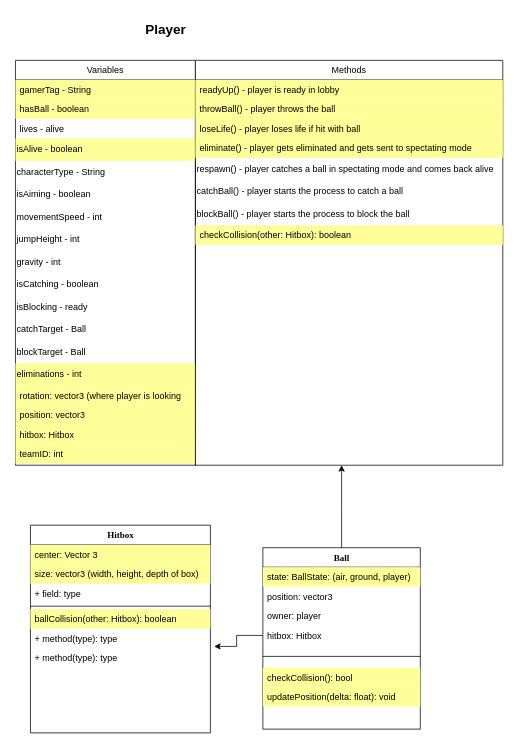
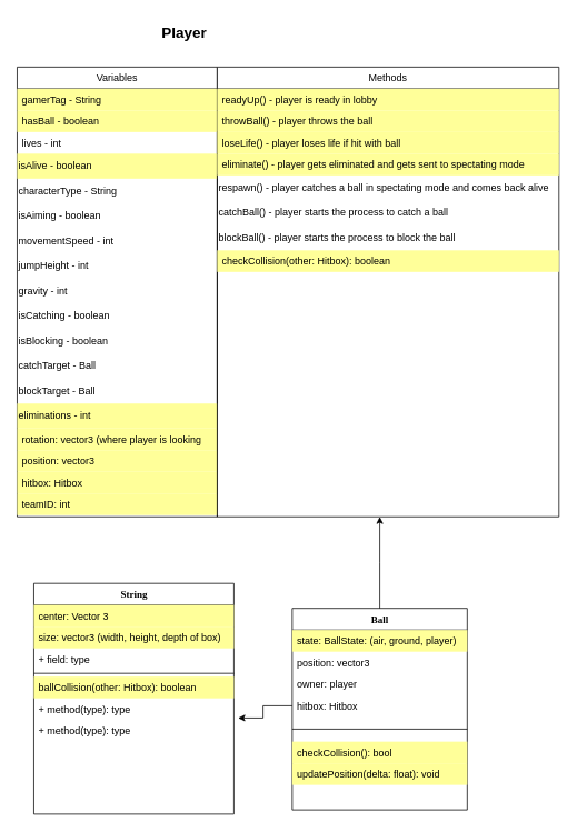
  <mxCell id="0" />
  <mxCell id="1" parent="0" />
  <mxCell id="2" value="Variables" style="swimlane;fontStyle=0;align=center;verticalAlign=top;childLayout=stackLayout;horizontal=1;startSize=26;horizontalStack=0;resizeParent=1;resizeLast=0;collapsible=1;marginBottom=0;rounded=0;shadow=0;strokeWidth=1;" parent="1" vertex="1"><mxGeometry x="20" y="80" width="240" height="540" as="geometry"><mxRectangle x="230" y="140" width="160" height="26" as="alternateBounds" /></mxGeometry></mxCell>
  <mxCell id="3" value="gamerTag - String" style="text;align=left;verticalAlign=top;spacingLeft=4;spacingRight=4;overflow=hidden;rotatable=0;points=[[0,0.5],[1,0.5]];portConstraint=eastwest;fillColor=#FFFF99;" parent="2" vertex="1"><mxGeometry y="26" width="240" height="26" as="geometry" /></mxCell>
  <mxCell id="4" value="hasBall - boolean" style="text;align=left;verticalAlign=top;spacingLeft=4;spacingRight=4;overflow=hidden;rotatable=0;points=[[0,0.5],[1,0.5]];portConstraint=eastwest;rounded=0;shadow=0;html=0;fillColor=#FFFF99;" parent="2" vertex="1"><mxGeometry y="52" width="240" height="26" as="geometry" /></mxCell>
- <mxCell id="5" value="lives - alive" style="text;align=left;verticalAlign=top;spacingLeft=4;spacingRight=4;overflow=hidden;rotatable=0;points=[[0,0.5],[1,0.5]];portConstraint=eastwest;" parent="2" vertex="1"><mxGeometry y="78" width="240" height="26" as="geometry" /></mxCell>
+ <mxCell id="5" value="lives - int" style="text;align=left;verticalAlign=top;spacingLeft=4;spacingRight=4;overflow=hidden;rotatable=0;points=[[0,0.5],[1,0.5]];portConstraint=eastwest;" parent="2" vertex="1"><mxGeometry y="78" width="240" height="26" as="geometry" /></mxCell>
  <mxCell id="6" value="isAlive - boolean" style="text;html=1;align=left;verticalAlign=middle;whiteSpace=wrap;rounded=0;fillColor=#FFFF99;" parent="2" vertex="1"><mxGeometry y="104" width="240" height="30" as="geometry" /></mxCell>
  <mxCell id="7" value="characterType - String" style="text;html=1;align=left;verticalAlign=middle;whiteSpace=wrap;rounded=0;" parent="2" vertex="1"><mxGeometry y="134" width="240" height="30" as="geometry" /></mxCell>
  <mxCell id="8" value="isAiming - boolean" style="text;html=1;align=left;verticalAlign=middle;whiteSpace=wrap;rounded=0;" parent="2" vertex="1"><mxGeometry y="164" width="240" height="30" as="geometry" /></mxCell>
  <mxCell id="9" value="movementSpeed - int" style="text;html=1;align=left;verticalAlign=middle;whiteSpace=wrap;rounded=0;" parent="2" vertex="1"><mxGeometry y="194" width="240" height="30" as="geometry" /></mxCell>
  <mxCell id="10" value="jumpHeight - int" style="text;html=1;align=left;verticalAlign=middle;whiteSpace=wrap;rounded=0;" parent="2" vertex="1"><mxGeometry y="224" width="240" height="30" as="geometry" /></mxCell>
  <mxCell id="11" value="gravity - int" style="text;html=1;align=left;verticalAlign=middle;whiteSpace=wrap;rounded=0;" parent="2" vertex="1"><mxGeometry y="254" width="240" height="30" as="geometry" /></mxCell>
  <mxCell id="12" value="isCatching - boolean" style="text;html=1;align=left;verticalAlign=middle;whiteSpace=wrap;rounded=0;" parent="2" vertex="1"><mxGeometry y="284" width="240" height="30" as="geometry" /></mxCell>
- <mxCell id="13" value="isBlocking - ready" style="text;html=1;align=left;verticalAlign=middle;whiteSpace=wrap;rounded=0;" parent="2" vertex="1"><mxGeometry y="314" width="240" height="30" as="geometry" /></mxCell>
+ <mxCell id="13" value="isBlocking - boolean" style="text;html=1;align=left;verticalAlign=middle;whiteSpace=wrap;rounded=0;" parent="2" vertex="1"><mxGeometry y="314" width="240" height="30" as="geometry" /></mxCell>
  <mxCell id="14" value="catchTarget - Ball" style="text;html=1;align=left;verticalAlign=middle;whiteSpace=wrap;rounded=0;" parent="2" vertex="1"><mxGeometry y="344" width="240" height="30" as="geometry" /></mxCell>
  <mxCell id="15" value="blockTarget - Ball" style="text;html=1;align=left;verticalAlign=middle;whiteSpace=wrap;rounded=0;" parent="2" vertex="1"><mxGeometry y="374" width="240" height="30" as="geometry" /></mxCell>
  <mxCell id="16" value="eliminations - int" style="text;html=1;align=left;verticalAlign=middle;whiteSpace=wrap;rounded=0;fillColor=#FFFF99;" parent="2" vertex="1"><mxGeometry y="404" width="240" height="30" as="geometry" /></mxCell>
  <mxCell id="17" value="rotation: vector3 (where player is looking" style="text;html=1;strokeColor=none;fillColor=#FFFF99;align=left;verticalAlign=top;spacingLeft=4;spacingRight=4;whiteSpace=wrap;overflow=hidden;rotatable=0;points=[[0,0.5],[1,0.5]];portConstraint=eastwest;" vertex="1" parent="2"><mxGeometry y="434" width="240" height="26" as="geometry" /></mxCell>
  <mxCell id="18" value="position: vector3" style="text;html=1;strokeColor=none;fillColor=#FFFF99;align=left;verticalAlign=top;spacingLeft=4;spacingRight=4;whiteSpace=wrap;overflow=hidden;rotatable=0;points=[[0,0.5],[1,0.5]];portConstraint=eastwest;" vertex="1" parent="2"><mxGeometry y="460" width="240" height="26" as="geometry" /></mxCell>
  <mxCell id="19" value="hitbox: Hitbox" style="text;html=1;strokeColor=none;fillColor=#FFFF99;align=left;verticalAlign=top;spacingLeft=4;spacingRight=4;whiteSpace=wrap;overflow=hidden;rotatable=0;points=[[0,0.5],[1,0.5]];portConstraint=eastwest;" vertex="1" parent="2"><mxGeometry y="486" width="240" height="26" as="geometry" /></mxCell>
  <mxCell id="20" value="teamID: int" style="text;html=1;strokeColor=none;fillColor=#FFFF99;align=left;verticalAlign=top;spacingLeft=4;spacingRight=4;whiteSpace=wrap;overflow=hidden;rotatable=0;points=[[0,0.5],[1,0.5]];portConstraint=eastwest;" vertex="1" parent="2"><mxGeometry y="512" width="240" height="26" as="geometry" /></mxCell>
  <mxCell id="21" value="Methods" style="swimlane;fontStyle=0;align=center;verticalAlign=top;childLayout=stackLayout;horizontal=1;startSize=26;horizontalStack=0;resizeParent=1;resizeLast=0;collapsible=1;marginBottom=0;rounded=0;shadow=0;strokeWidth=1;" parent="1" vertex="1"><mxGeometry x="260" y="80" width="410" height="540" as="geometry"><mxRectangle x="230" y="140" width="160" height="26" as="alternateBounds" /></mxGeometry></mxCell>
  <mxCell id="22" value="readyUp() - player is ready in lobby" style="text;align=left;verticalAlign=top;spacingLeft=4;spacingRight=4;overflow=hidden;rotatable=0;points=[[0,0.5],[1,0.5]];portConstraint=eastwest;fillColor=#FFFF99;" parent="21" vertex="1"><mxGeometry y="26" width="410" height="26" as="geometry" /></mxCell>
  <mxCell id="23" value="throwBall() - player throws the ball" style="text;align=left;verticalAlign=top;spacingLeft=4;spacingRight=4;overflow=hidden;rotatable=0;points=[[0,0.5],[1,0.5]];portConstraint=eastwest;rounded=0;shadow=0;html=0;fillColor=#FFFF99;" parent="21" vertex="1"><mxGeometry y="52" width="410" height="26" as="geometry" /></mxCell>
  <mxCell id="24" value="loseLife() - player loses life if hit with ball" style="text;align=left;verticalAlign=top;spacingLeft=4;spacingRight=4;overflow=hidden;rotatable=0;points=[[0,0.5],[1,0.5]];portConstraint=eastwest;rounded=0;shadow=0;html=0;fillColor=#FFFF99;" parent="21" vertex="1"><mxGeometry y="78" width="410" height="26" as="geometry" /></mxCell>
  <mxCell id="25" value="eliminate() - player gets eliminated and gets sent to spectating mode" style="text;align=left;verticalAlign=top;spacingLeft=4;spacingRight=4;overflow=hidden;rotatable=0;points=[[0,0.5],[1,0.5]];portConstraint=eastwest;fillColor=#FFFF99;" parent="21" vertex="1"><mxGeometry y="104" width="410" height="26" as="geometry" /></mxCell>
  <mxCell id="26" value="respawn() - player catches a ball in spectating mode and comes back alive" style="text;html=1;align=left;verticalAlign=middle;whiteSpace=wrap;rounded=0;" parent="21" vertex="1"><mxGeometry y="130" width="410" height="30" as="geometry" /></mxCell>
  <mxCell id="27" value="catchBall() - player starts the process to catch a ball" style="text;html=1;align=left;verticalAlign=middle;whiteSpace=wrap;rounded=0;fillColor=none;" parent="21" vertex="1"><mxGeometry y="160" width="410" height="30" as="geometry" /></mxCell>
  <mxCell id="28" value="blockBall() - player starts the process to block the ball" style="text;html=1;align=left;verticalAlign=middle;whiteSpace=wrap;rounded=0;fillColor=none;" parent="21" vertex="1"><mxGeometry y="190" width="410" height="30" as="geometry" /></mxCell>
  <mxCell id="29" value="checkCollision(other: Hitbox): boolean" style="text;html=1;strokeColor=none;fillColor=#FFFF99;align=left;verticalAlign=top;spacingLeft=4;spacingRight=4;whiteSpace=wrap;overflow=hidden;rotatable=0;points=[[0,0.5],[1,0.5]];portConstraint=eastwest;" vertex="1" parent="21"><mxGeometry y="220" width="410" height="26" as="geometry" /></mxCell>
- <mxCell id="30" value="&lt;div&gt;Hitbox&lt;/div&gt;" style="swimlane;html=1;fontStyle=1;align=center;verticalAlign=top;childLayout=stackLayout;horizontal=1;startSize=26;horizontalStack=0;resizeParent=1;resizeLast=0;collapsible=1;marginBottom=0;swimlaneFillColor=#ffffff;rounded=0;shadow=0;comic=0;labelBackgroundColor=none;strokeWidth=1;fillColor=none;fontFamily=Verdana;fontSize=12" vertex="1" parent="1"><mxGeometry x="40" y="700" width="240" height="277" as="geometry" /></mxCell>
+ <mxCell id="30" value="&lt;div&gt;String&lt;/div&gt;" style="swimlane;html=1;fontStyle=1;align=center;verticalAlign=top;childLayout=stackLayout;horizontal=1;startSize=26;horizontalStack=0;resizeParent=1;resizeLast=0;collapsible=1;marginBottom=0;swimlaneFillColor=#ffffff;rounded=0;shadow=0;comic=0;labelBackgroundColor=none;strokeWidth=1;fillColor=none;fontFamily=Verdana;fontSize=12" vertex="1" parent="1"><mxGeometry x="40" y="700" width="240" height="277" as="geometry" /></mxCell>
  <mxCell id="31" value="center: Vector 3" style="text;html=1;strokeColor=none;fillColor=#FFFF99;align=left;verticalAlign=top;spacingLeft=4;spacingRight=4;whiteSpace=wrap;overflow=hidden;rotatable=0;points=[[0,0.5],[1,0.5]];portConstraint=eastwest;" vertex="1" parent="30"><mxGeometry y="26" width="240" height="26" as="geometry" /></mxCell>
  <mxCell id="32" value="size: vector3 (width, height, depth of box)" style="text;html=1;strokeColor=none;fillColor=#FFFF99;align=left;verticalAlign=top;spacingLeft=4;spacingRight=4;whiteSpace=wrap;overflow=hidden;rotatable=0;points=[[0,0.5],[1,0.5]];portConstraint=eastwest;" vertex="1" parent="30"><mxGeometry y="52" width="240" height="26" as="geometry" /></mxCell>
  <mxCell id="33" value="+ field: type" style="text;html=1;strokeColor=none;fillColor=none;align=left;verticalAlign=top;spacingLeft=4;spacingRight=4;whiteSpace=wrap;overflow=hidden;rotatable=0;points=[[0,0.5],[1,0.5]];portConstraint=eastwest;" vertex="1" parent="30"><mxGeometry y="78" width="240" height="26" as="geometry" /></mxCell>
  <mxCell id="34" value="" style="line;html=1;strokeWidth=1;fillColor=none;align=left;verticalAlign=middle;spacingTop=-1;spacingLeft=3;spacingRight=3;rotatable=0;labelPosition=right;points=[];portConstraint=eastwest;" vertex="1" parent="30"><mxGeometry y="104" width="240" height="8" as="geometry" /></mxCell>
  <mxCell id="35" value="ballCollision(other: Hitbox): boolean" style="text;html=1;strokeColor=none;fillColor=#FFFF99;align=left;verticalAlign=top;spacingLeft=4;spacingRight=4;whiteSpace=wrap;overflow=hidden;rotatable=0;points=[[0,0.5],[1,0.5]];portConstraint=eastwest;" vertex="1" parent="30"><mxGeometry y="112" width="240" height="26" as="geometry" /></mxCell>
  <mxCell id="36" value="+ method(type): type" style="text;html=1;strokeColor=none;fillColor=none;align=left;verticalAlign=top;spacingLeft=4;spacingRight=4;whiteSpace=wrap;overflow=hidden;rotatable=0;points=[[0,0.5],[1,0.5]];portConstraint=eastwest;" vertex="1" parent="30"><mxGeometry y="138" width="240" height="26" as="geometry" /></mxCell>
  <mxCell id="37" value="+ method(type): type" style="text;html=1;strokeColor=none;fillColor=none;align=left;verticalAlign=top;spacingLeft=4;spacingRight=4;whiteSpace=wrap;overflow=hidden;rotatable=0;points=[[0,0.5],[1,0.5]];portConstraint=eastwest;" vertex="1" parent="30"><mxGeometry y="164" width="240" height="26" as="geometry" /></mxCell>
  <mxCell id="38" style="edgeStyle=orthogonalEdgeStyle;rounded=0;orthogonalLoop=1;jettySize=auto;html=1;exitX=0.5;exitY=0;exitDx=0;exitDy=0;" edge="1" parent="1" source="39"><mxGeometry relative="1" as="geometry"><mxPoint x="455" y="620" as="targetPoint" /></mxGeometry></mxCell>
  <mxCell id="39" value="Ball" style="swimlane;html=1;fontStyle=1;align=center;verticalAlign=top;childLayout=stackLayout;horizontal=1;startSize=26;horizontalStack=0;resizeParent=1;resizeLast=0;collapsible=1;marginBottom=0;swimlaneFillColor=#ffffff;rounded=0;shadow=0;comic=0;labelBackgroundColor=none;strokeWidth=1;fillColor=none;fontFamily=Verdana;fontSize=12" vertex="1" parent="1"><mxGeometry x="350" y="730" width="210" height="242" as="geometry" /></mxCell>
  <mxCell id="40" value="state: BallState: (air, ground, player)" style="text;html=1;strokeColor=none;fillColor=#FFFF99;align=left;verticalAlign=top;spacingLeft=4;spacingRight=4;whiteSpace=wrap;overflow=hidden;rotatable=0;points=[[0,0.5],[1,0.5]];portConstraint=eastwest;" vertex="1" parent="39"><mxGeometry y="26" width="210" height="26" as="geometry" /></mxCell>
  <mxCell id="41" value="position: vector3" style="text;html=1;strokeColor=none;fillColor=none;align=left;verticalAlign=top;spacingLeft=4;spacingRight=4;whiteSpace=wrap;overflow=hidden;rotatable=0;points=[[0,0.5],[1,0.5]];portConstraint=eastwest;" vertex="1" parent="39"><mxGeometry y="52" width="210" height="26" as="geometry" /></mxCell>
  <mxCell id="42" value="owner: player" style="text;html=1;strokeColor=none;fillColor=none;align=left;verticalAlign=top;spacingLeft=4;spacingRight=4;whiteSpace=wrap;overflow=hidden;rotatable=0;points=[[0,0.5],[1,0.5]];portConstraint=eastwest;" vertex="1" parent="39"><mxGeometry y="78" width="210" height="26" as="geometry" /></mxCell>
  <mxCell id="43" value="hitbox: Hitbox" style="text;html=1;strokeColor=none;fillColor=none;align=left;verticalAlign=top;spacingLeft=4;spacingRight=4;whiteSpace=wrap;overflow=hidden;rotatable=0;points=[[0,0.5],[1,0.5]];portConstraint=eastwest;" vertex="1" parent="39"><mxGeometry y="104" width="210" height="26" as="geometry" /></mxCell>
  <mxCell id="44" value="" style="line;html=1;strokeWidth=1;fillColor=none;align=left;verticalAlign=middle;spacingTop=-1;spacingLeft=3;spacingRight=3;rotatable=0;labelPosition=right;points=[];portConstraint=eastwest;" vertex="1" parent="39"><mxGeometry y="130" width="210" height="30" as="geometry" /></mxCell>
  <mxCell id="45" value="checkCollision(): bool" style="text;html=1;strokeColor=none;fillColor=#FFFF99;align=left;verticalAlign=top;spacingLeft=4;spacingRight=4;whiteSpace=wrap;overflow=hidden;rotatable=0;points=[[0,0.5],[1,0.5]];portConstraint=eastwest;" vertex="1" parent="39"><mxGeometry y="160" width="210" height="26" as="geometry" /></mxCell>
  <mxCell id="46" value="updatePosition(delta: float): void" style="text;html=1;strokeColor=none;fillColor=#FFFF99;align=left;verticalAlign=top;spacingLeft=4;spacingRight=4;whiteSpace=wrap;overflow=hidden;rotatable=0;points=[[0,0.5],[1,0.5]];portConstraint=eastwest;" vertex="1" parent="39"><mxGeometry y="186" width="210" height="26" as="geometry" /></mxCell>
  <mxCell id="47" value="&lt;b&gt;&lt;font style=&quot;font-size: 18px;&quot;&gt;Player&lt;/font&gt;&lt;/b&gt;" style="text;html=1;align=center;verticalAlign=middle;resizable=0;points=[];autosize=1;strokeColor=none;fillColor=none;" vertex="1" parent="1"><mxGeometry x="180" y="20" width="80" height="40" as="geometry" /></mxCell>
  <mxCell id="48" style="edgeStyle=orthogonalEdgeStyle;rounded=0;orthogonalLoop=1;jettySize=auto;html=1;exitX=0;exitY=0.5;exitDx=0;exitDy=0;entryX=1.021;entryY=-0.09;entryDx=0;entryDy=0;entryPerimeter=0;" edge="1" parent="1" source="43" target="37"><mxGeometry relative="1" as="geometry" /></mxCell>
